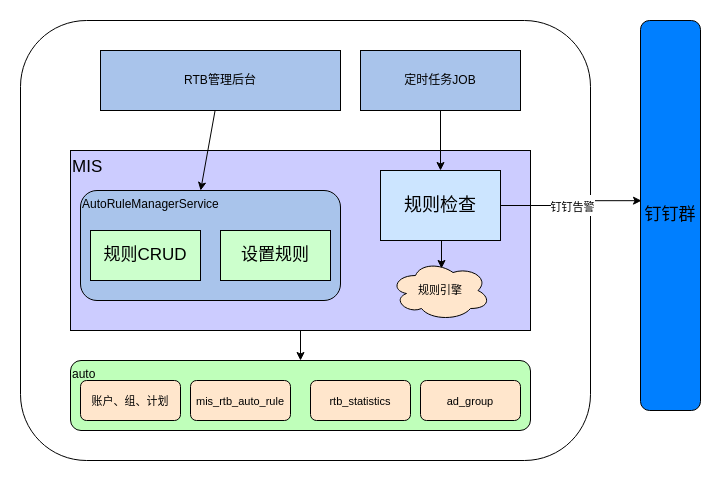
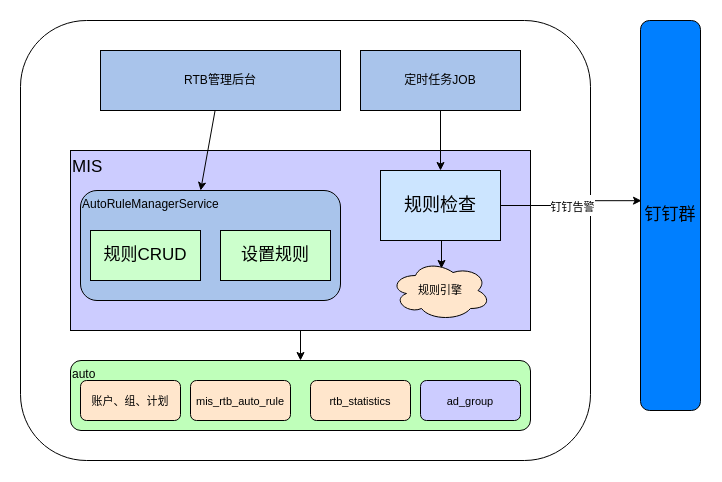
  <mxCell id="0" />
  <mxCell id="1" parent="0" />
  <mxCell id="2" value="" style="rounded=1;whiteSpace=wrap;html=1;" vertex="1" parent="1"><mxGeometry x="20" y="20" width="570" height="440" as="geometry" /></mxCell>
  <mxCell id="3" value="RTB管理后台" style="rounded=0;whiteSpace=wrap;html=1;fillColor=#A9C4EB;" vertex="1" parent="1"><mxGeometry x="100" y="50" width="240" height="60" as="geometry" /></mxCell>
  <mxCell id="4" value="定时任务JOB" style="rounded=0;whiteSpace=wrap;html=1;fillColor=#A9C4EB;" vertex="1" parent="1"><mxGeometry x="360" y="50" width="160" height="60" as="geometry" /></mxCell>
  <mxCell id="5" style="edgeStyle=orthogonalEdgeStyle;rounded=0;orthogonalLoop=1;jettySize=auto;html=1;fontSize=17;" edge="1" parent="1" source="6" target="7"><mxGeometry relative="1" as="geometry" /></mxCell>
  <mxCell id="6" value="&lt;font style=&quot;font-size: 17px&quot;&gt;MIS&lt;/font&gt;" style="rounded=0;whiteSpace=wrap;html=1;fillColor=#CCCCFF;align=left;verticalAlign=top;" vertex="1" parent="1"><mxGeometry x="70" y="150" width="460" height="180" as="geometry" /></mxCell>
  <mxCell id="7" value="auto" style="rounded=1;whiteSpace=wrap;html=1;fillColor=#BFFFBA;align=left;verticalAlign=top;" vertex="1" parent="1"><mxGeometry x="70" y="360" width="460" height="70" as="geometry" /></mxCell>
  <mxCell id="8" value="AutoRuleManagerService" style="rounded=1;whiteSpace=wrap;html=1;fillColor=#A9C4EB;align=left;verticalAlign=top;" vertex="1" parent="1"><mxGeometry x="80" y="190" width="260" height="110" as="geometry" /></mxCell>
  <mxCell id="9" value="规则CRUD" style="rounded=0;whiteSpace=wrap;html=1;fontSize=17;fillColor=#CCFFCC;" vertex="1" parent="1"><mxGeometry x="90" y="230" width="110" height="50" as="geometry" /></mxCell>
  <mxCell id="10" value="设置规则" style="rounded=0;whiteSpace=wrap;html=1;fontSize=17;fillColor=#CCFFCC;" vertex="1" parent="1"><mxGeometry x="220" y="230" width="110" height="50" as="geometry" /></mxCell>
  <mxCell id="11" value="钉钉群" style="rounded=1;whiteSpace=wrap;html=1;fontSize=17;fillColor=#007FFF;" vertex="1" parent="1"><mxGeometry x="640" y="20" width="60" height="390" as="geometry" /></mxCell>
  <mxCell id="12" style="edgeStyle=orthogonalEdgeStyle;rounded=0;orthogonalLoop=1;jettySize=auto;html=1;fontSize=18;entryX=0.017;entryY=0.462;entryDx=0;entryDy=0;entryPerimeter=0;" edge="1" parent="1" source="15" target="11"><mxGeometry relative="1" as="geometry"><mxPoint x="610" y="200" as="targetPoint" /></mxGeometry></mxCell>
  <mxCell id="13" value="&lt;font style=&quot;font-size: 11px&quot;&gt;钉钉告警&lt;/font&gt;" style="edgeLabel;html=1;align=center;verticalAlign=middle;resizable=0;points=[];fontSize=18;" vertex="1" connectable="0" parent="12"><mxGeometry x="-0.023" y="-2" relative="1" as="geometry"><mxPoint x="-1" as="offset" /></mxGeometry></mxCell>
  <mxCell id="14" style="edgeStyle=orthogonalEdgeStyle;rounded=0;orthogonalLoop=1;jettySize=auto;html=1;exitX=0.5;exitY=1;exitDx=0;exitDy=0;entryX=0.51;entryY=0.133;entryDx=0;entryDy=0;entryPerimeter=0;fontSize=11;" edge="1" parent="1" source="15" target="20"><mxGeometry relative="1" as="geometry" /></mxCell>
  <mxCell id="15" value="&lt;font style=&quot;font-size: 18px&quot;&gt;规则检查&lt;/font&gt;" style="rounded=0;whiteSpace=wrap;html=1;fontSize=17;fillColor=#CCE5FF;" vertex="1" parent="1"><mxGeometry x="380" y="170" width="120" height="70" as="geometry" /></mxCell>
  <mxCell id="16" value="&lt;font style=&quot;font-size: 11px&quot;&gt;账户、组、计划&lt;/font&gt;" style="rounded=1;whiteSpace=wrap;html=1;fontSize=17;fillColor=#FFE6CC;" vertex="1" parent="1"><mxGeometry x="80" y="380" width="100" height="40" as="geometry" /></mxCell>
  <mxCell id="17" value="&lt;span style=&quot;font-size: 11px&quot;&gt;mis_rtb_auto_rule&lt;/span&gt;" style="rounded=1;whiteSpace=wrap;html=1;fontSize=17;fillColor=#FFE6CC;" vertex="1" parent="1"><mxGeometry x="190" y="380" width="100" height="40" as="geometry" /></mxCell>
  <mxCell id="18" value="&lt;span style=&quot;font-size: 11px&quot;&gt;rtb_statistics&lt;/span&gt;" style="rounded=1;whiteSpace=wrap;html=1;fontSize=17;fillColor=#FFE6CC;" vertex="1" parent="1"><mxGeometry x="310" y="380" width="100" height="40" as="geometry" /></mxCell>
- <mxCell id="19" value="&lt;span style=&quot;font-size: 11px&quot;&gt;ad_group&lt;/span&gt;" style="rounded=1;whiteSpace=wrap;html=1;fontSize=17;fillColor=#FFE6CC;" vertex="1" parent="1"><mxGeometry x="420" y="380" width="100" height="40" as="geometry" /></mxCell>
+ <mxCell id="19" value="&lt;span style=&quot;font-size: 11px&quot;&gt;ad_group&lt;/span&gt;" style="rounded=1;whiteSpace=wrap;html=1;fontSize=17;fillColor=#ccccff;" vertex="1" parent="1"><mxGeometry x="420" y="380" width="100" height="40" as="geometry" /></mxCell>
  <mxCell id="20" value="规则引擎" style="ellipse;shape=cloud;whiteSpace=wrap;html=1;fontSize=11;fillColor=#FFE6CC;" vertex="1" parent="1"><mxGeometry x="390" y="260" width="100" height="60" as="geometry" /></mxCell>
  <mxCell id="21" style="edgeStyle=orthogonalEdgeStyle;rounded=0;orthogonalLoop=1;jettySize=auto;html=1;exitX=0.5;exitY=1;exitDx=0;exitDy=0;entryX=0.5;entryY=0;entryDx=0;entryDy=0;fontSize=11;" edge="1" parent="1" source="4" target="15"><mxGeometry relative="1" as="geometry" /></mxCell>
  <mxCell id="22" style="rounded=0;orthogonalLoop=1;jettySize=auto;html=1;fontSize=11;entryX=0.462;entryY=0;entryDx=0;entryDy=0;entryPerimeter=0;" edge="1" parent="1" source="3" target="8"><mxGeometry relative="1" as="geometry" /></mxCell>
